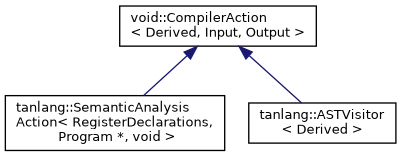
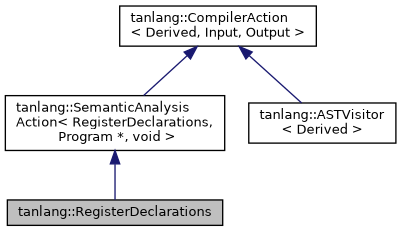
  digraph {
    node [color=black fillcolor=white fontname=Helvetica fontsize=10 shape=record style=filled]
    edge [color=midnightblue dir=back fontname=Helvetica fontsize=10 labelfontname=Helvetica labelfontsize=10 style=solid]
+   n1 [fillcolor=grey75 fontcolor=black height=0.2 label="tanlang::RegisterDeclarations" width=0.4]
    n2 [height=0.2 label="tanlang::SemanticAnalysis\lAction\< RegisterDeclarations,\l Program *, void \>" width=0.4]
-   n3 [height=0.2 label="void::CompilerAction\l\< Derived, Input, Output \>" width=0.4]
+   n3 [height=0.2 label="tanlang::CompilerAction\l\< Derived, Input, Output \>" width=0.4]
    n4 [height=0.2 label="tanlang::ASTVisitor\l\< Derived \>" width=0.4]
+   n2 -> n1
    n3 -> n2
    n3 -> n4
  }
